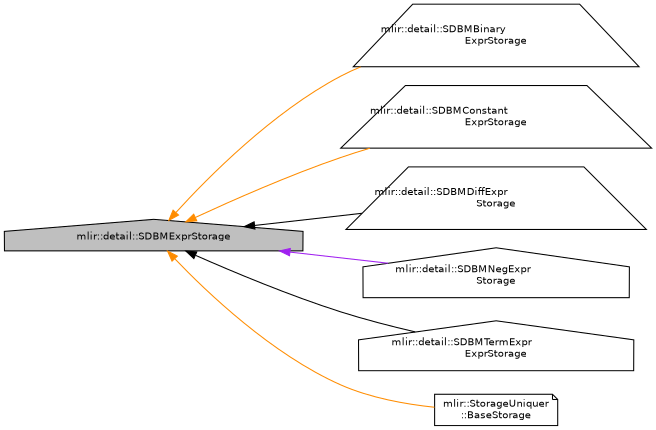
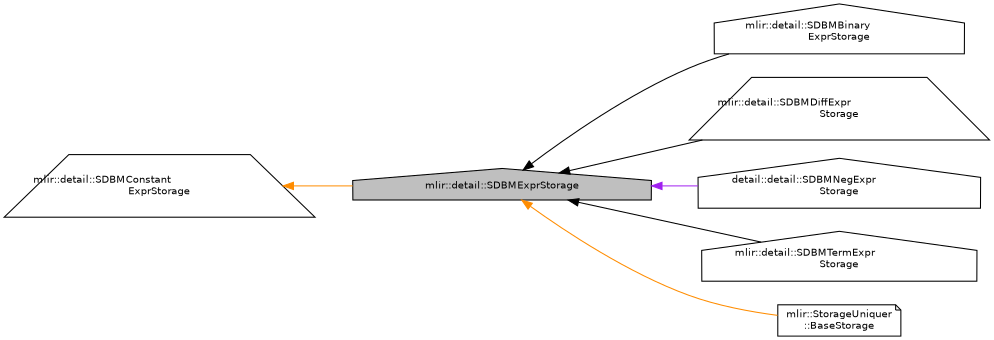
  digraph {
    rankdir=LR
    node [color=black fontname=Helvetica fontsize=10 shape=house]
    edge [color=black dir=back fontname=Helvetica fontsize=10 labelfontname=Helvetica labelfontsize=10 style=solid]
    n1 [fillcolor=grey75 fontcolor=black height=0.2 label="mlir::detail::SDBMExprStorage" style=filled width=0.4]
-   n2 [height=0.2 label="mlir::detail::SDBMBinary\lExprStorage" shape=trapezium width=0.4]
+   n2 [height=0.2 label="mlir::detail::SDBMBinary\lExprStorage" width=0.4]
    n3 [height=0.2 label="mlir::detail::SDBMConstant\lExprStorage" shape=trapezium width=0.4]
    n4 [height=0.2 label="mlir::detail::SDBMDiffExpr\lStorage" shape=trapezium width=0.4]
-   n5 [height=0.2 label="mlir::detail::SDBMNegExpr\lStorage" width=0.4]
-   n6 [height=0.2 label="mlir::detail::SDBMTermExpr\lExprStorage" width=0.4]
+   n5 [height=0.2 label="detail::detail::SDBMNegExpr\lStorage" width=0.4]
+   n6 [height=0.2 label="mlir::detail::SDBMTermExpr\lStorage" width=0.4]
    n7 [height=0.2 label="mlir::StorageUniquer\l::BaseStorage" shape=note width=0.4]
-   n1 -> n2 [color=darkorange]
-   n1 -> n3 [color=darkorange]
+   n1 -> n2
+   n3 -> n1 [color=darkorange]
    n1 -> n4
    n1 -> n5 [color=purple]
    n1 -> n6
    n1 -> n7 [color=darkorange]
  }
